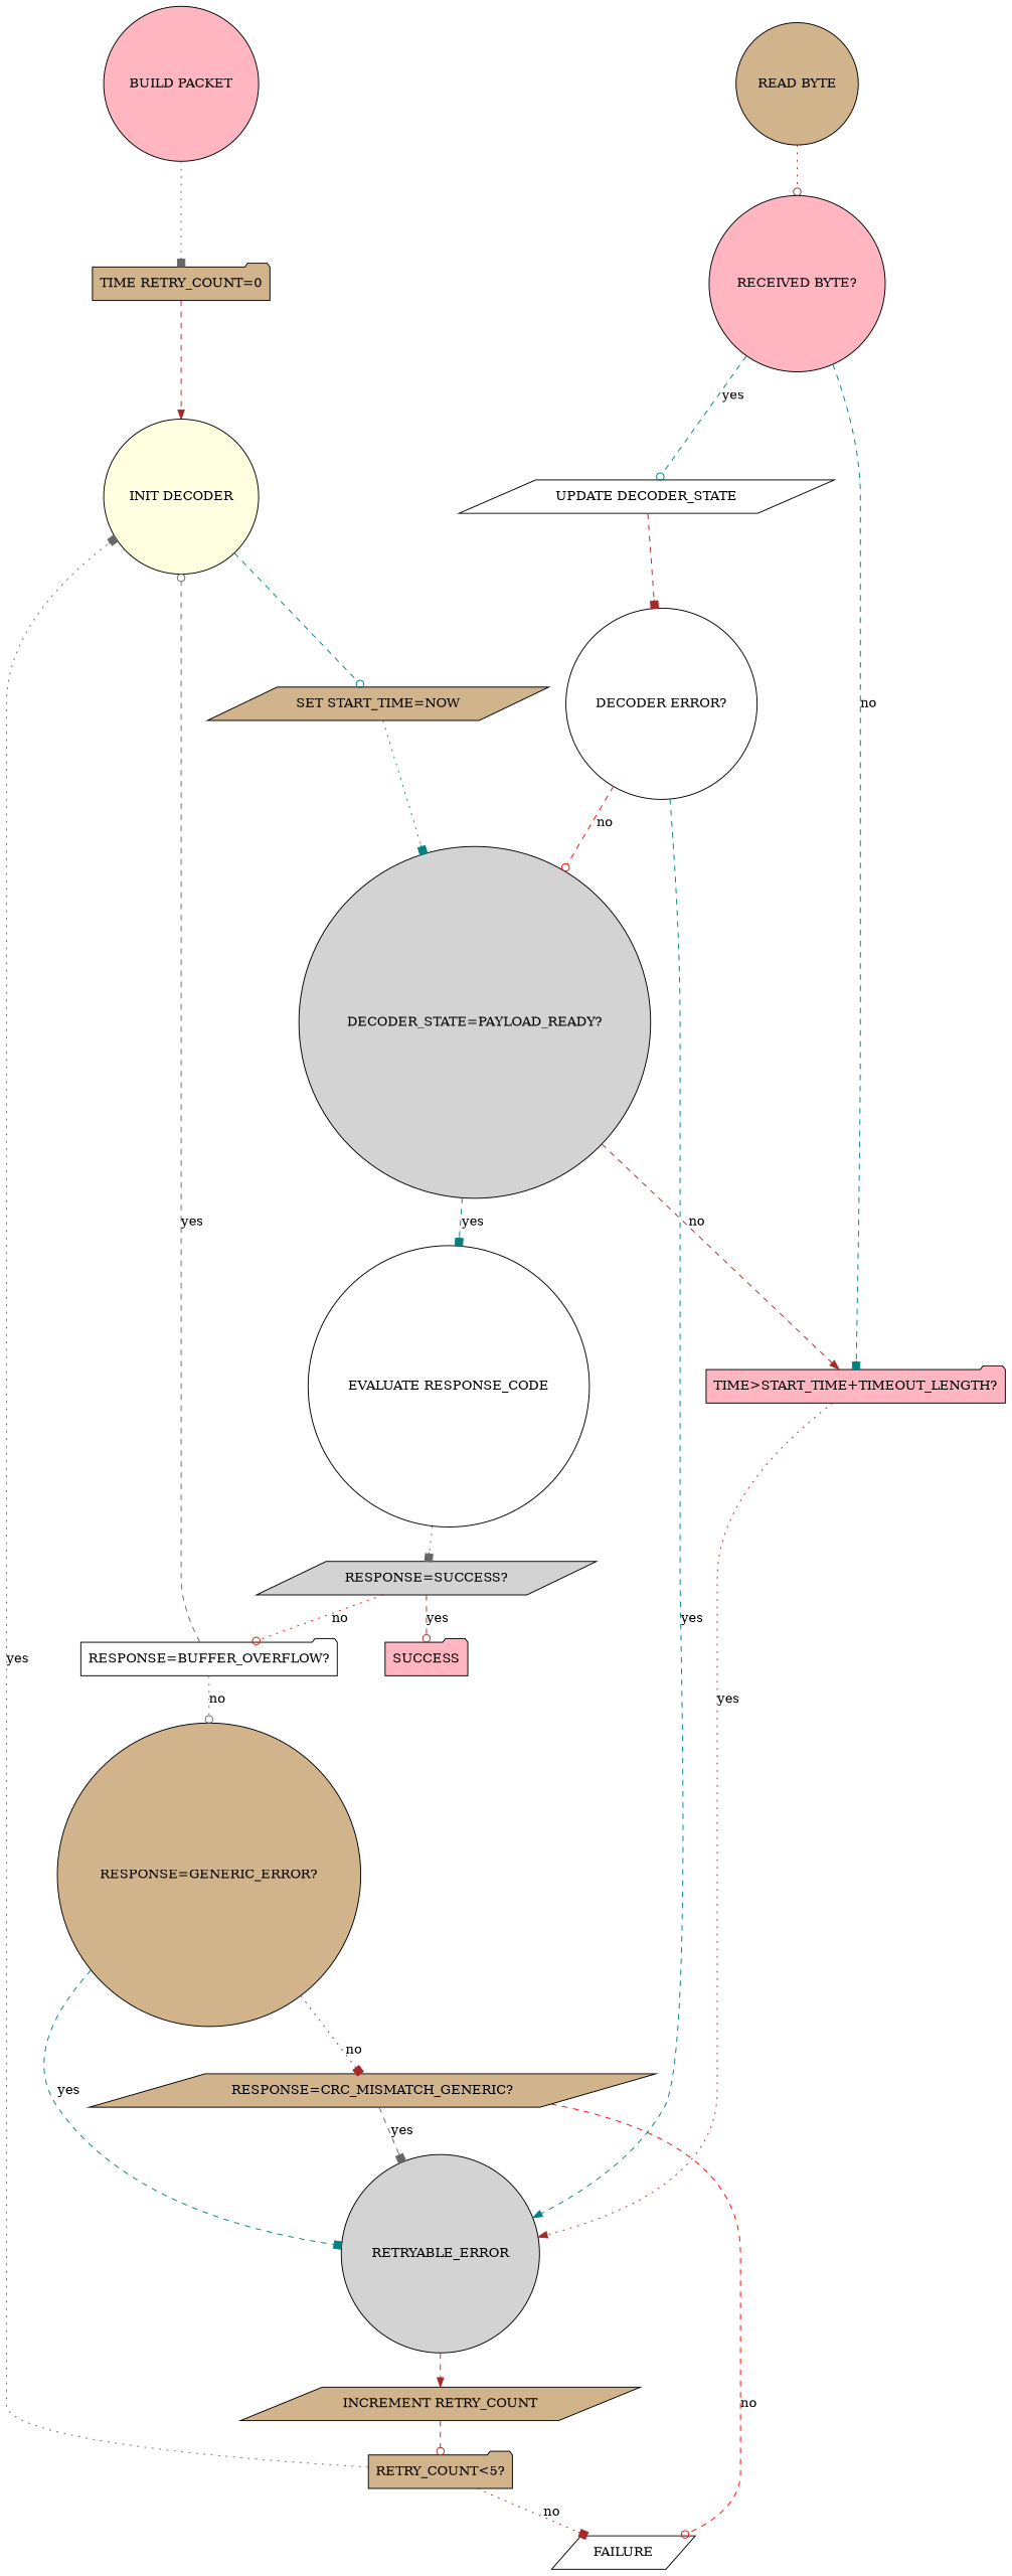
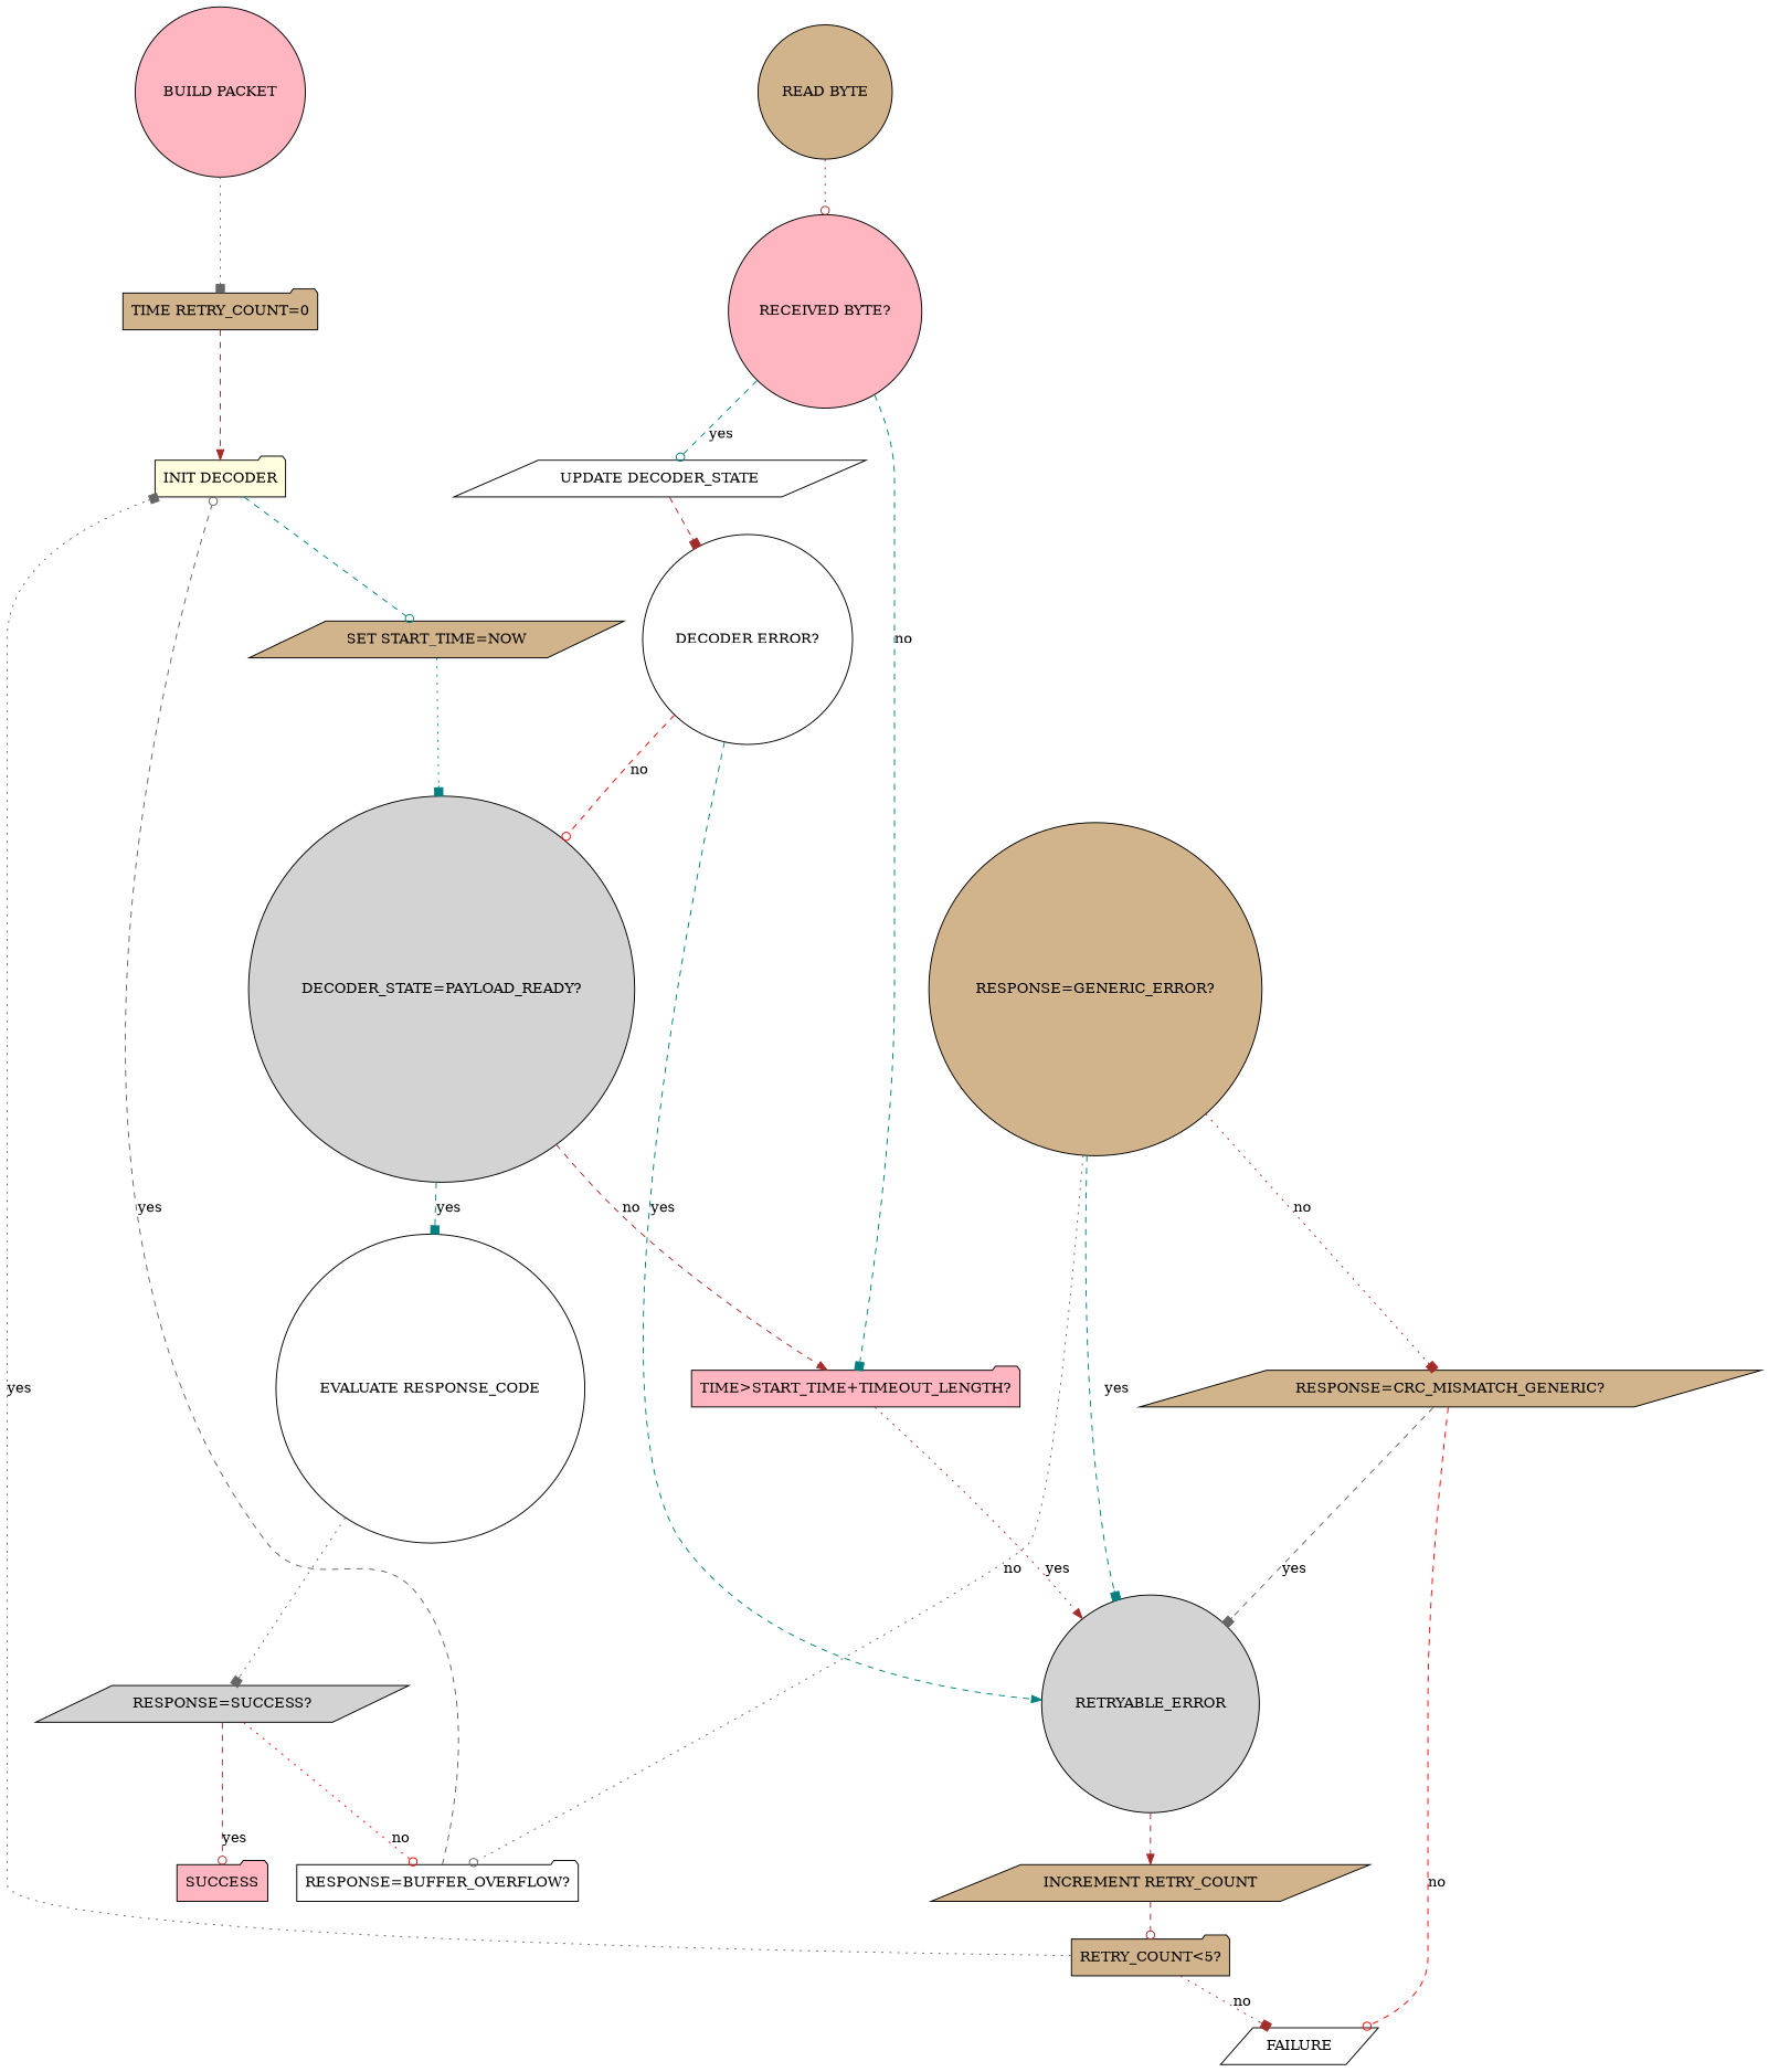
  digraph {
    node [fillcolor=tan shape=circle style=filled]
    edge [arrowhead=box color=brown style=dashed]
    "BUILD PACKET" [fillcolor=lightpink]
    n2 [label="TIME RETRY_COUNT=0" shape=folder]
-   "INIT DECODER" [fillcolor=lightyellow]
+   "INIT DECODER" [fillcolor=lightyellow shape=folder]
    "SET START_TIME=NOW" [shape=parallelogram]
    "DECODER_STATE=PAYLOAD_READY?" [fillcolor=lightgrey]
    "TIME>START_TIME+TIMEOUT_LENGTH?" [fillcolor=lightpink shape=folder]
    "EVALUATE RESPONSE_CODE" [fillcolor=white]
    RETRYABLE_ERROR [fillcolor=lightgrey]
    "RESPONSE=SUCCESS?" [fillcolor=lightgrey shape=parallelogram]
    "RECEIVED BYTE?" [fillcolor=lightpink]
    "READ BYTE"
    "INCREMENT RETRY_COUNT" [shape=parallelogram]
    SUCCESS [fillcolor=lightpink shape=folder]
    "RESPONSE=BUFFER_OVERFLOW?" [fillcolor=white shape=folder]
    "UPDATE DECODER_STATE" [fillcolor=white shape=parallelogram]
    "RETRY_COUNT<5?" [shape=folder]
    "DECODER ERROR?" [fillcolor=white]
    "RESPONSE=GENERIC_ERROR?"
    n19 [label="RESPONSE=CRC_MISMATCH_GENERIC?" shape=parallelogram]
    FAILURE [fillcolor=white shape=parallelogram]
    "BUILD PACKET" -> n2 [color=gray40 style=dotted]
    n2 -> "INIT DECODER" [arrowhead=normal]
    "INIT DECODER" -> "SET START_TIME=NOW" [arrowhead=odot color=teal]
    "SET START_TIME=NOW" -> "DECODER_STATE=PAYLOAD_READY?" [color=teal style=dotted]
    "DECODER_STATE=PAYLOAD_READY?" -> "TIME>START_TIME+TIMEOUT_LENGTH?" [arrowhead=normal label=no]
    "DECODER_STATE=PAYLOAD_READY?" -> "EVALUATE RESPONSE_CODE" [color=teal label=yes]
    "TIME>START_TIME+TIMEOUT_LENGTH?" -> RETRYABLE_ERROR [arrowhead=normal label=yes style=dotted]
    "EVALUATE RESPONSE_CODE" -> "RESPONSE=SUCCESS?" [color=gray40 style=dotted]
    RETRYABLE_ERROR -> "INCREMENT RETRY_COUNT" [arrowhead=normal]
    "RESPONSE=SUCCESS?" -> SUCCESS [arrowhead=odot label=yes]
    "RESPONSE=SUCCESS?" -> "RESPONSE=BUFFER_OVERFLOW?" [arrowhead=odot color=red label=no style=dotted]
    "RECEIVED BYTE?" -> "TIME>START_TIME+TIMEOUT_LENGTH?" [color=teal label=no]
    "RECEIVED BYTE?" -> "UPDATE DECODER_STATE" [arrowhead=odot color=teal label=yes]
    "READ BYTE" -> "RECEIVED BYTE?" [arrowhead=odot style=dotted]
    "INCREMENT RETRY_COUNT" -> "RETRY_COUNT<5?" [arrowhead=odot]
    "RESPONSE=BUFFER_OVERFLOW?" -> "INIT DECODER" [arrowhead=odot color=gray40 label=yes]
-   "RESPONSE=BUFFER_OVERFLOW?" -> "RESPONSE=GENERIC_ERROR?" [arrowhead=odot color=gray40 label=no style=dotted]
+   "RESPONSE=GENERIC_ERROR?" -> "RESPONSE=BUFFER_OVERFLOW?" [arrowhead=odot color=gray40 label=no style=dotted]
    "UPDATE DECODER_STATE" -> "DECODER ERROR?"
    "RETRY_COUNT<5?" -> "INIT DECODER" [color=gray40 label=yes style=dotted]
    "RETRY_COUNT<5?" -> FAILURE [label=no style=dotted]
    "DECODER ERROR?" -> "DECODER_STATE=PAYLOAD_READY?" [arrowhead=odot color=red label=no]
    "DECODER ERROR?" -> RETRYABLE_ERROR [arrowhead=normal color=teal label=yes]
    "RESPONSE=GENERIC_ERROR?" -> RETRYABLE_ERROR [color=teal label=yes]
    "RESPONSE=GENERIC_ERROR?" -> n19 [label=no style=dotted]
    n19 -> RETRYABLE_ERROR [color=gray40 label=yes]
    n19 -> FAILURE [arrowhead=odot color=red label=no]
  }
